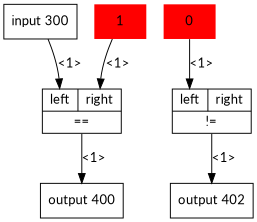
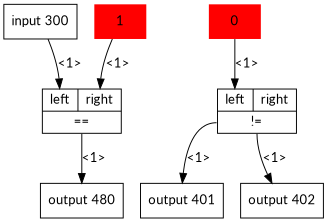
  digraph {
    fontname=Lato
    node [fontname=Lato shape=record]
    edge [fontname=Lato]
    n1 [debug="25454 1" label="{{<left> left | <right> right} | <out> ==}"]
-   n2 [label="output 400"]
+   n2 [label="output 480"]
    n3 [debug="25454 1" label="{{<left> left | <right> right} | <out> !=}"]
+   n4 [label="output 401"]
    n5 [label="output 402"]
    n6 [color=red label=1 shape=plaintext style=filled]
    n7 [color=red label=0 shape=plaintext style=filled]
    n8 [label="input 300"]
    n1 -> n2 [label="<1>" tailport=out]
+   n3 -> n4 [label="<1>" tailport=out]
    n3 -> n5 [label="<1>" tailport=out]
    n6 -> n1 [headport=right label="<1>"]
    n7 -> n3 [headport=left label="<1>"]
    n8 -> n1 [headport=left label="<1>"]
  }
